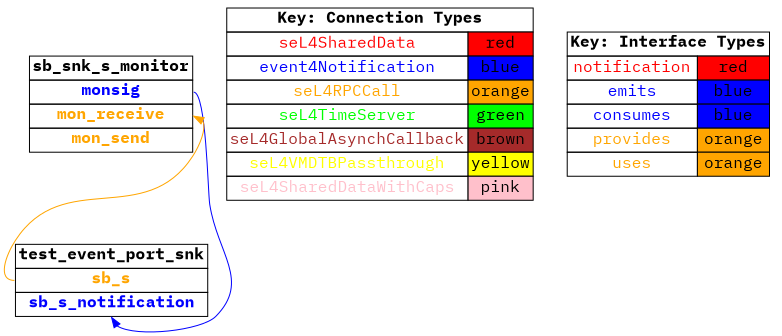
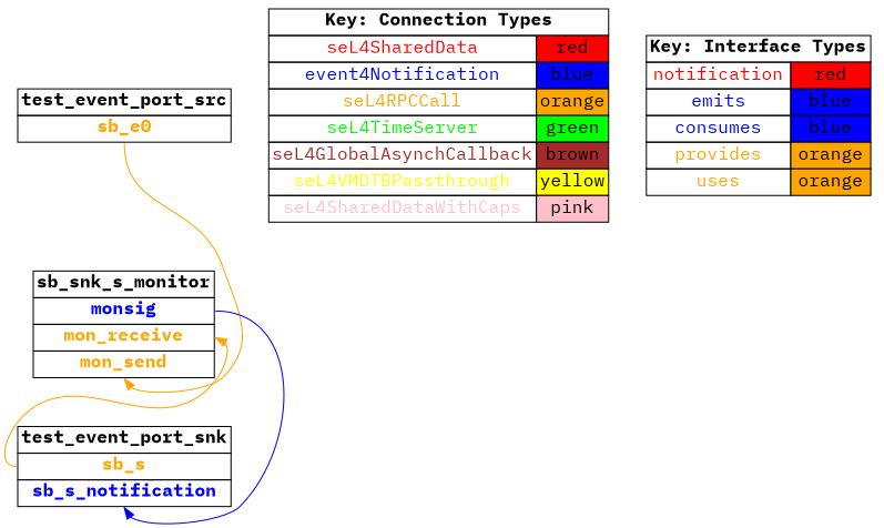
  digraph {
    fontname="IBM Plex Mono"
    rankdir=TB
    node [fontname="IBM Plex Mono" fontsize=16 shape=plaintext]
    edge [color=orange fontname="IBM Plex Mono"]
+   n1 [label=<     <TABLE BORDER="0" CELLBORDER="1" CELLSPACING="0">       <TR><TD><B>test_event_port_src</B></TD></TR>       <TR><TD PORT="sb_e0"><FONT COLOR="orange"><B>sb_e0</B></FONT></TD></TR>"     </TABLE>   >]
    n2 [label=<     <TABLE BORDER="0" CELLBORDER="1" CELLSPACING="0">       <TR><TD><B>sb_snk_s_monitor</B></TD></TR>       <TR><TD PORT="monsig"><FONT COLOR="blue"><B>monsig</B></FONT></TD></TR>       <TR><TD PORT="mon_receive"><FONT COLOR="orange"><B>mon_receive</B></FONT></TD></TR>       <TR><TD PORT="mon_send"><FONT COLOR="orange"><B>mon_send</B></FONT></TD></TR>"     </TABLE>   >]
    n3 [label=<     <TABLE BORDER="0" CELLBORDER="1" CELLSPACING="0">       <TR><TD><B>test_event_port_snk</B></TD></TR>       <TR><TD PORT="sb_s"><FONT COLOR="orange"><B>sb_s</B></FONT></TD></TR>       <TR><TD PORT="sb_s_notification"><FONT COLOR="blue"><B>sb_s_notification</B></FONT></TD></TR>"     </TABLE>   >]
    n4 [label=<    <TABLE BORDER="0" CELLBORDER="1" CELLSPACING="0">      <TR><TD COLSPAN="2"><B>Key: Connection Types</B></TD></TR>      <TR><TD><FONT COLOR="red">seL4SharedData</FONT></TD><TD BGCOLOR="red">red</TD></TR>      <TR><TD><FONT COLOR="blue">event4Notification</FONT></TD><TD BGCOLOR="blue">blue</TD></TR>      <TR><TD><FONT COLOR="orange">seL4RPCCall</FONT></TD><TD BGCOLOR="orange">orange</TD></TR>      <TR><TD><FONT COLOR="green">seL4TimeServer</FONT></TD><TD BGCOLOR="green">green</TD></TR>      <TR><TD><FONT COLOR="brown">seL4GlobalAsynchCallback</FONT></TD><TD BGCOLOR="brown">brown</TD></TR>      <TR><TD><FONT COLOR="yellow">seL4VMDTBPassthrough</FONT></TD><TD BGCOLOR="yellow">yellow</TD></TR>      <TR><TD><FONT COLOR="pink">seL4SharedDataWithCaps</FONT></TD><TD BGCOLOR="pink">pink</TD></TR>    </TABLE>   >]
    n5 [label=<    <TABLE BORDER="0" CELLBORDER="1" CELLSPACING="0">      <TR><TD COLSPAN="2"><B>Key: Interface Types</B></TD></TR>      <TR><TD><FONT COLOR="red">notification</FONT></TD><TD BGCOLOR="red">red</TD></TR>      <TR><TD><FONT COLOR="blue">emits</FONT></TD><TD BGCOLOR="blue">blue</TD></TR>      <TR><TD><FONT COLOR="blue">consumes</FONT></TD><TD BGCOLOR="blue">blue</TD></TR>      <TR><TD><FONT COLOR="orange">provides</FONT></TD><TD BGCOLOR="orange">orange</TD></TR>      <TR><TD><FONT COLOR="orange">uses</FONT></TD><TD BGCOLOR="orange">orange</TD></TR>    </TABLE>   >]
+   n1 -> n2 [headport=mon_send tailport=sb_e0]
    n2 -> n3 [color=blue headport=sb_s_notification tailport=monsig]
    n3 -> n2 [headport=mon_receive tailport=sb_s]
  }
